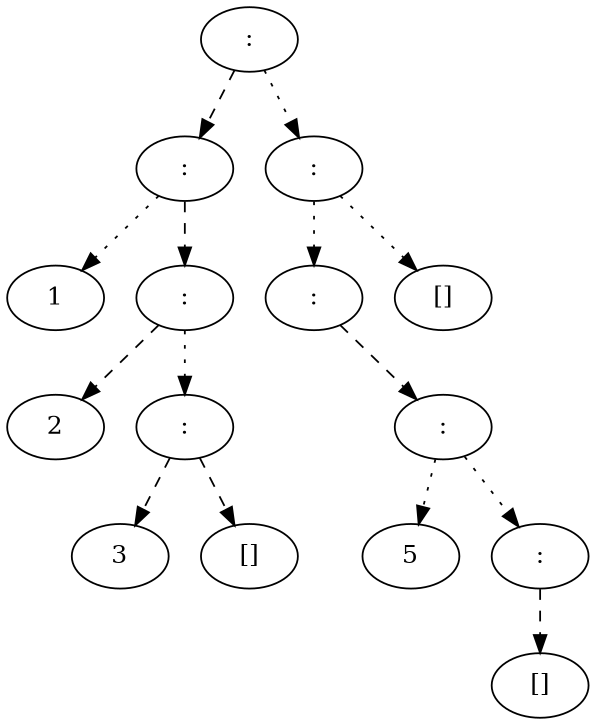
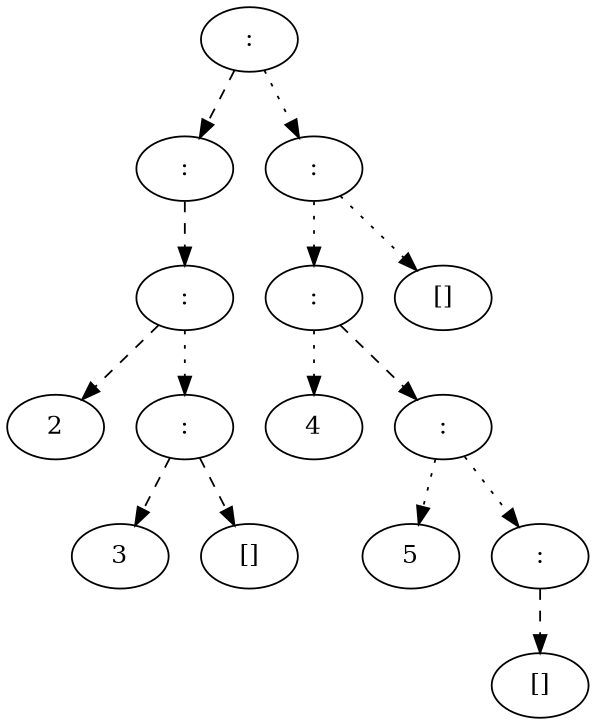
  digraph {
    edge [style=dotted]
    n1 [label=":"]
    n2 [label=":"]
    n3 [label=":"]
-   n4 [label=1]
    n5 [label=":"]
    n6 [label=":"]
    n7 [label="[]"]
    n8 [label=2]
    n9 [label=":"]
    n10 [label=3]
    n11 [label="[]"]
+   n12 [label=4]
    n13 [label=":"]
    n14 [label=5]
    n15 [label=":"]
    n16 [label="[]"]
    n1 -> n2 [style=dashed]
    n1 -> n3
-   n2 -> n4
    n2 -> n5 [style=dashed]
    n3 -> n6
    n3 -> n7
    n5 -> n8 [style=dashed]
    n5 -> n9
+   n6 -> n12
    n6 -> n13 [style=dashed]
    n9 -> n10 [style=dashed]
    n9 -> n11 [style=dashed]
    n13 -> n14
    n13 -> n15
    n15 -> n16 [style=dashed]
  }
